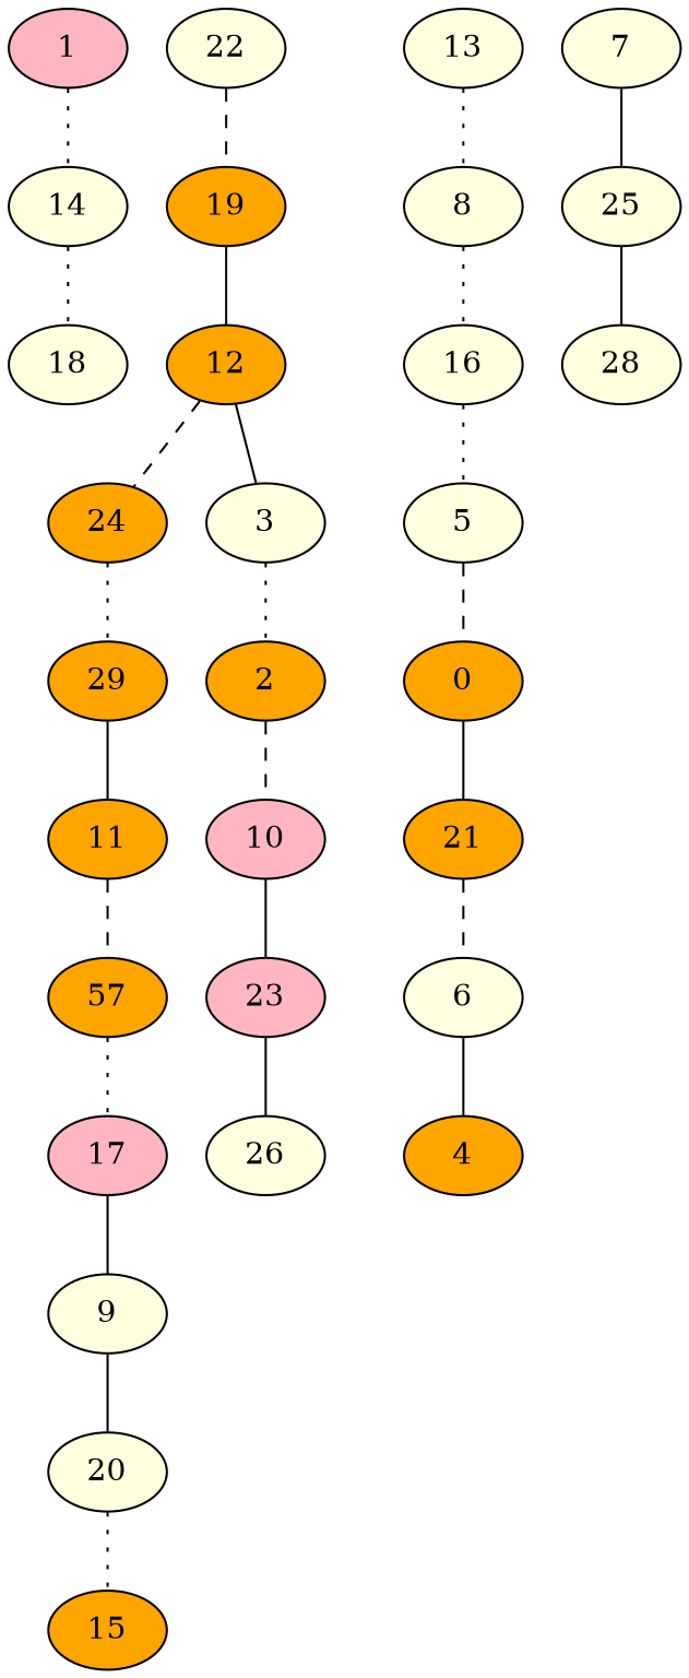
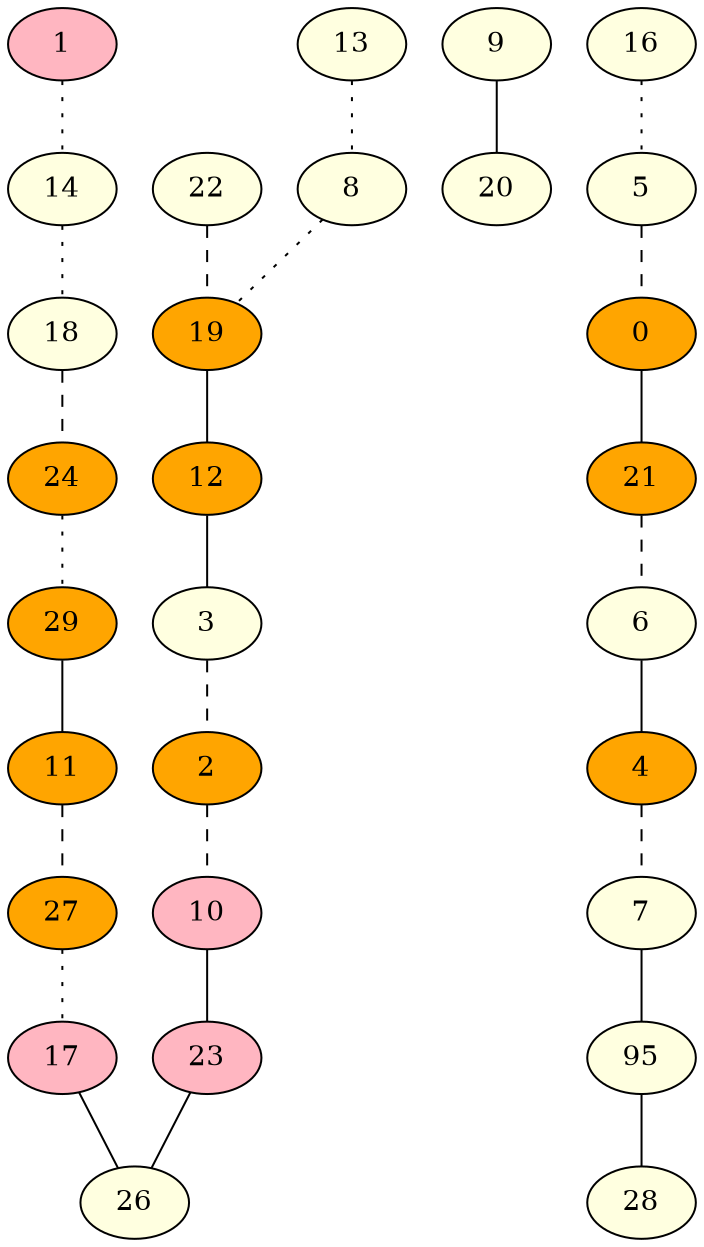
  strict graph {
    node [fillcolor=lightyellow style=filled]
    edge [style=solid]
    1 [fillcolor=lightpink]
    14
    18
    24 [fillcolor=orange]
    29 [fillcolor=orange]
    11 [fillcolor=orange]
-   27 [fillcolor=orange label=57]
+   27 [fillcolor=orange]
    17 [fillcolor=lightpink]
    9
    20
-   15 [fillcolor=orange]
    19 [fillcolor=orange]
    22
    12 [fillcolor=orange]
    3
    2 [fillcolor=orange]
    10 [fillcolor=lightpink]
    23 [fillcolor=lightpink]
    26
    13
    8
    16
    5
    0 [fillcolor=orange]
    21 [fillcolor=orange]
    6
    4 [fillcolor=orange]
    7
-   25
+   25 [label=95]
    28
    1 -- 14 [style=dotted]
    14 -- 18 [style=dotted]
-   12 -- 24 [style=dashed]
+   18 -- 24 [style=dashed]
    24 -- 29 [style=dotted]
    29 -- 11
    11 -- 27 [style=dashed]
    27 -- 17 [style=dotted]
-   17 -- 9
+   17 -- 26
    9 -- 20
-   20 -- 15 [style=dotted]
    19 -- 12
    22 -- 19 [style=dashed]
    12 -- 3
-   3 -- 2 [style=dotted]
+   3 -- 2 [style=dashed]
    2 -- 10 [style=dashed]
    10 -- 23
    23 -- 26
    13 -- 8 [style=dotted]
-   8 -- 16 [style=dotted]
+   8 -- 19 [style=dotted]
    16 -- 5 [style=dotted]
    5 -- 0 [style=dashed]
    0 -- 21
    21 -- 6 [style=dashed]
    6 -- 4
+   4 -- 7 [style=dashed]
    7 -- 25
    25 -- 28
  }
